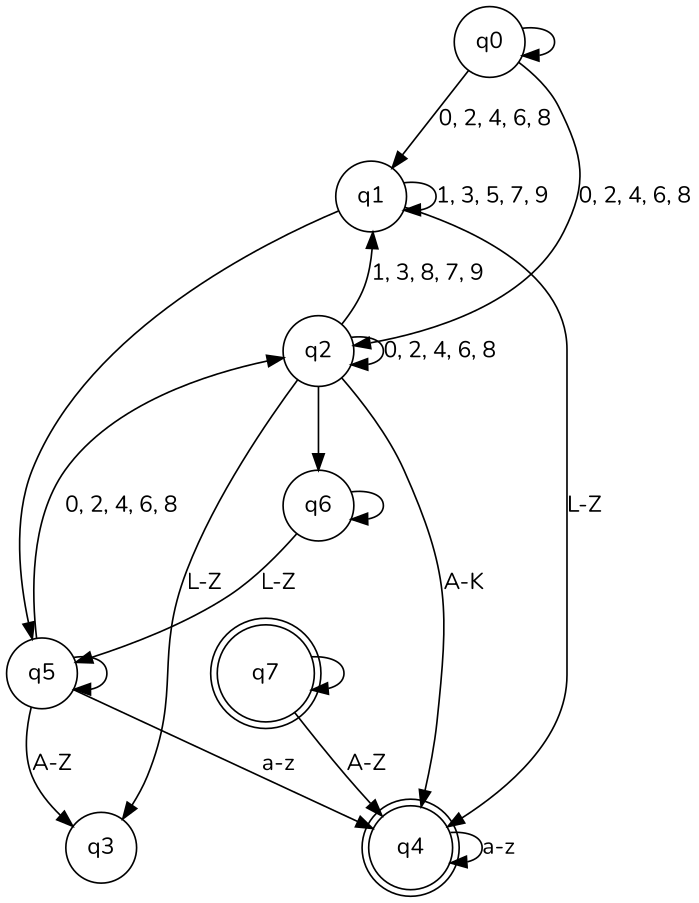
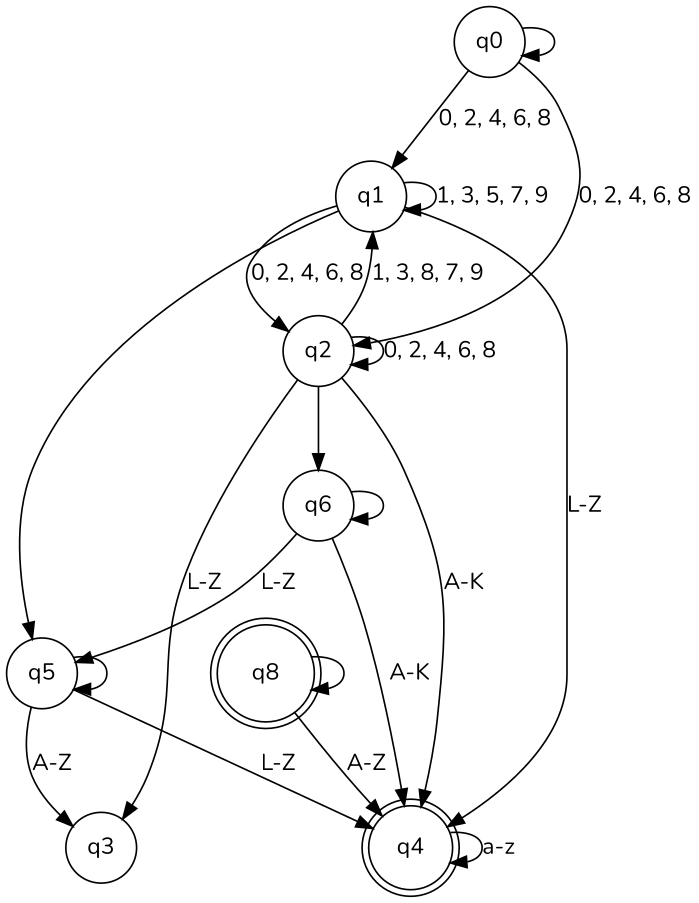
  digraph {
    fontname=Nunito
    rankdir=TB
    node [fontname=Nunito shape=circle]
    edge [fontname=Nunito]
    q4 [shape=doublecircle]
-   q7 [shape=doublecircle]
+   q7 [shape=doublecircle label=q8]
    q1
    q2
    q5
    q3
    q6
    q0
    q4 -> q4 [label="a-z"]
    q7 -> q4 [label="A-Z"]
    q7 -> q7 [label=" "]
    q1 -> q4 [label="L-Z"]
    q1 -> q1 [label="1, 3, 5, 7, 9"]
-   q5 -> q2 [label="0, 2, 4, 6, 8"]
+   q1 -> q2 [label="0, 2, 4, 6, 8"]
    q1 -> q5 [label=" "]
    q2 -> q4 [label="A-K"]
    q2 -> q1 [label="1, 3, 8, 7, 9"]
    q2 -> q2 [label="0, 2, 4, 6, 8"]
    q2 -> q3 [label="L-Z"]
    q2 -> q6 [label=" "]
-   q5 -> q4 [label="a-z"]
+   q5 -> q4 [label="L-Z"]
    q5 -> q5 [label=" "]
    q5 -> q3 [label="A-Z"]
+   q6 -> q4 [label="A-K"]
    q6 -> q5 [label="L-Z"]
    q6 -> q6 [label=" "]
    q0 -> q1 [label="0, 2, 4, 6, 8"]
    q0 -> q2 [label="0, 2, 4, 6, 8"]
    q0 -> q0 [label=" "]
  }
